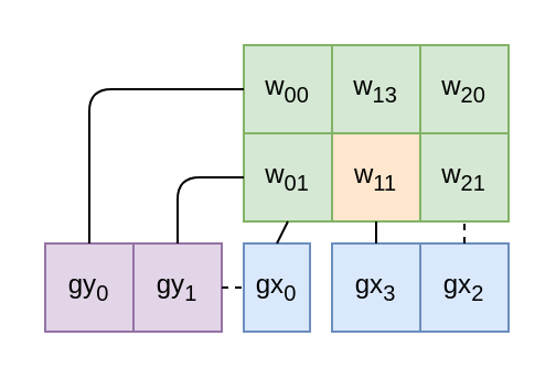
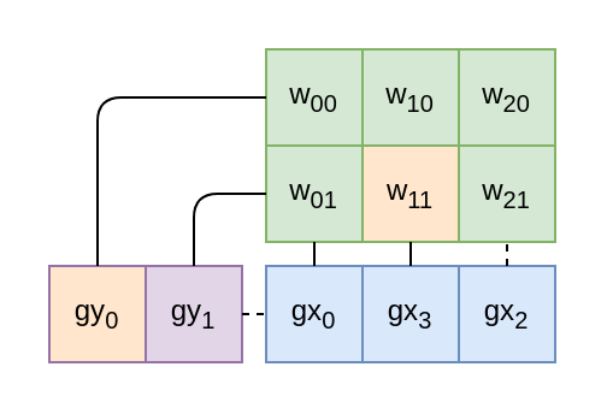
  <mxCell id="0" />
  <mxCell id="1" parent="0" />
- <mxCell id="2" value="gx&lt;sub&gt;0&lt;/sub&gt;" style="rounded=0;whiteSpace=wrap;html=1;fillColor=#dae8fc;strokeColor=#6c8ebf;" parent="1" vertex="1"><mxGeometry x="110" y="110" width="30" height="40" as="geometry" /></mxCell>
+ <mxCell id="2" value="gx&lt;sub&gt;0&lt;/sub&gt;" style="rounded=0;whiteSpace=wrap;html=1;fillColor=#dae8fc;strokeColor=#6c8ebf;" parent="1" vertex="1"><mxGeometry x="110" y="110" width="40" height="40" as="geometry" /></mxCell>
  <mxCell id="3" value="gx&lt;sub&gt;3&lt;/sub&gt;" style="rounded=0;whiteSpace=wrap;html=1;fillColor=#dae8fc;strokeColor=#6c8ebf;" parent="1" vertex="1"><mxGeometry x="150" y="110" width="40" height="40" as="geometry" /></mxCell>
  <mxCell id="4" value="gx&lt;sub&gt;2&lt;/sub&gt;" style="rounded=0;whiteSpace=wrap;html=1;fillColor=#dae8fc;strokeColor=#6c8ebf;" parent="1" vertex="1"><mxGeometry x="190" y="110" width="40" height="40" as="geometry" /></mxCell>
  <mxCell id="5" value="w&lt;sub&gt;00&lt;/sub&gt;" style="whiteSpace=wrap;html=1;aspect=fixed;fillColor=#d5e8d4;strokeColor=#82b366;" parent="1" vertex="1"><mxGeometry x="110" y="20" width="40" height="40" as="geometry" /></mxCell>
- <mxCell id="6" value="w&lt;sub&gt;13&lt;/sub&gt;" style="whiteSpace=wrap;html=1;aspect=fixed;fillColor=#d5e8d4;strokeColor=#82b366;" parent="1" vertex="1"><mxGeometry x="150" y="20" width="40" height="40" as="geometry" /></mxCell>
+ <mxCell id="6" value="w&lt;sub&gt;10&lt;/sub&gt;" style="whiteSpace=wrap;html=1;aspect=fixed;fillColor=#d5e8d4;strokeColor=#82b366;" parent="1" vertex="1"><mxGeometry x="150" y="20" width="40" height="40" as="geometry" /></mxCell>
  <mxCell id="7" value="w&lt;sub&gt;20&lt;/sub&gt;" style="whiteSpace=wrap;html=1;aspect=fixed;fillColor=#d5e8d4;strokeColor=#82b366;" parent="1" vertex="1"><mxGeometry x="190" y="20" width="40" height="40" as="geometry" /></mxCell>
  <mxCell id="8" value="w&lt;sub&gt;01&lt;/sub&gt;" style="whiteSpace=wrap;html=1;aspect=fixed;fillColor=#d5e8d4;strokeColor=#82b366;" parent="1" vertex="1"><mxGeometry x="110" y="60" width="40" height="40" as="geometry" /></mxCell>
  <mxCell id="9" value="w&lt;sub&gt;11&lt;/sub&gt;" style="whiteSpace=wrap;html=1;aspect=fixed;fillColor=#ffe6cc;strokeColor=#82b366;" parent="1" vertex="1"><mxGeometry x="150" y="60" width="40" height="40" as="geometry" /></mxCell>
  <mxCell id="10" value="w&lt;sub&gt;21&lt;/sub&gt;" style="whiteSpace=wrap;html=1;aspect=fixed;fillColor=#d5e8d4;strokeColor=#82b366;" parent="1" vertex="1"><mxGeometry x="190" y="60" width="40" height="40" as="geometry" /></mxCell>
- <mxCell id="11" value="gy&lt;sub&gt;0&lt;/sub&gt;" style="rounded=0;whiteSpace=wrap;html=1;fillColor=#e1d5e7;strokeColor=#9673a6;" parent="1" vertex="1"><mxGeometry x="20" y="110" width="40" height="40" as="geometry" /></mxCell>
+ <mxCell id="11" value="gy&lt;sub&gt;0&lt;/sub&gt;" style="rounded=0;whiteSpace=wrap;html=1;fillColor=#ffe6cc;strokeColor=#9673a6;" parent="1" vertex="1"><mxGeometry x="20" y="110" width="40" height="40" as="geometry" /></mxCell>
  <mxCell id="12" value="gy&lt;sub&gt;1&lt;/sub&gt;" style="rounded=0;whiteSpace=wrap;html=1;fillColor=#e1d5e7;strokeColor=#9673a6;" parent="1" vertex="1"><mxGeometry x="60" y="110" width="40" height="40" as="geometry" /></mxCell>
  <mxCell id="13" value="" style="endArrow=none;html=1;entryX=0;entryY=0.5;entryDx=0;entryDy=0;exitX=1;exitY=0.5;exitDx=0;exitDy=0;dashed=1;" parent="1" source="12" target="2" edge="1"><mxGeometry width="50" height="50" relative="1" as="geometry"><mxPoint x="-210" y="260" as="sourcePoint" /><mxPoint x="-160" y="210" as="targetPoint" /></mxGeometry></mxCell>
  <mxCell id="14" value="" style="endArrow=none;html=1;entryX=0.5;entryY=1;entryDx=0;entryDy=0;exitX=0.5;exitY=0;exitDx=0;exitDy=0;" parent="1" source="2" target="8" edge="1"><mxGeometry width="50" height="50" relative="1" as="geometry"><mxPoint x="-210" y="260" as="sourcePoint" /><mxPoint x="-160" y="210" as="targetPoint" /></mxGeometry></mxCell>
  <mxCell id="15" value="" style="endArrow=none;html=1;entryX=0.5;entryY=1;entryDx=0;entryDy=0;exitX=0.5;exitY=0;exitDx=0;exitDy=0;" parent="1" source="3" target="9" edge="1"><mxGeometry width="50" height="50" relative="1" as="geometry"><mxPoint x="-210" y="260" as="sourcePoint" /><mxPoint x="-160" y="210" as="targetPoint" /></mxGeometry></mxCell>
  <mxCell id="16" value="" style="endArrow=none;html=1;entryX=0.5;entryY=1;entryDx=0;entryDy=0;exitX=0.5;exitY=0;exitDx=0;exitDy=0;dashed=1;" parent="1" source="4" target="10" edge="1"><mxGeometry width="50" height="50" relative="1" as="geometry"><mxPoint x="-210" y="260" as="sourcePoint" /><mxPoint x="-160" y="210" as="targetPoint" /></mxGeometry></mxCell>
  <mxCell id="17" value="" style="endArrow=none;html=1;entryX=0;entryY=0.5;entryDx=0;entryDy=0;exitX=0.5;exitY=0;exitDx=0;exitDy=0;" parent="1" source="11" target="5" edge="1"><mxGeometry width="50" height="50" relative="1" as="geometry"><mxPoint x="-210" y="260" as="sourcePoint" /><mxPoint x="-160" y="210" as="targetPoint" /><Array as="points"><mxPoint x="40" y="40" /></Array></mxGeometry></mxCell>
  <mxCell id="18" value="" style="endArrow=none;html=1;entryX=0;entryY=0.5;entryDx=0;entryDy=0;exitX=0.5;exitY=0;exitDx=0;exitDy=0;" parent="1" source="12" target="8" edge="1"><mxGeometry width="50" height="50" relative="1" as="geometry"><mxPoint x="-210" y="260" as="sourcePoint" /><mxPoint x="-160" y="210" as="targetPoint" /><Array as="points"><mxPoint x="80" y="80" /></Array></mxGeometry></mxCell>
